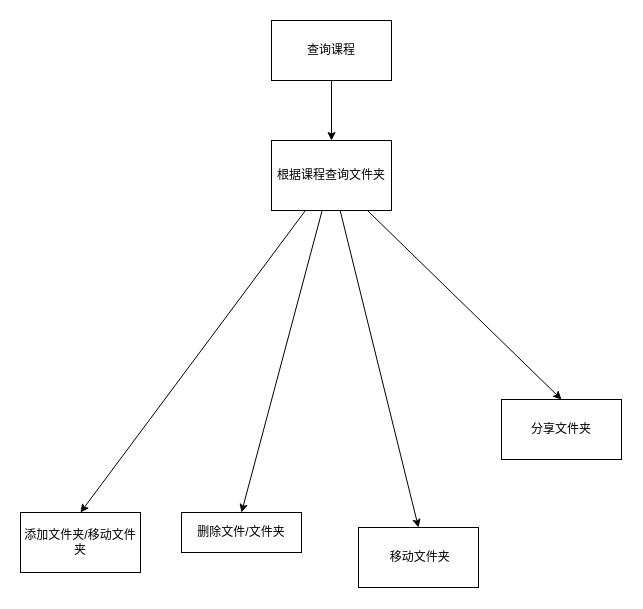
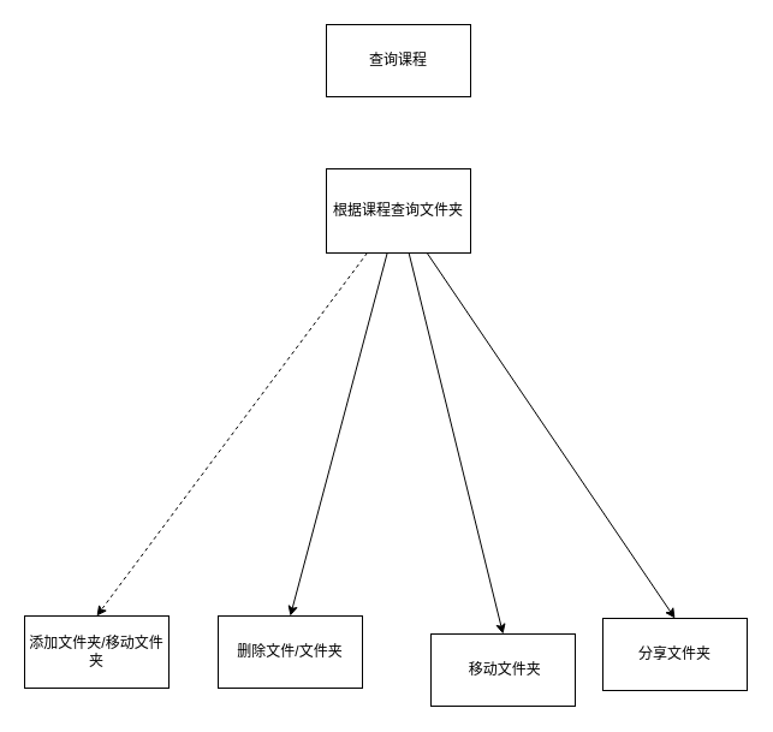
  <mxCell id="0" />
  <mxCell id="1" parent="0" />
- <mxCell id="2" value="" style="edgeStyle=none;html=1;" edge="1" parent="1" source="3" target="8"><mxGeometry relative="1" as="geometry" /></mxCell>
  <mxCell id="3" value="查询课程" style="rounded=0;whiteSpace=wrap;html=1;" vertex="1" parent="1"><mxGeometry x="271" y="20" width="120" height="60" as="geometry" /></mxCell>
- <mxCell id="4" style="edgeStyle=none;html=1;entryX=0.5;entryY=0;entryDx=0;entryDy=0;" edge="1" parent="1" source="8" target="9"><mxGeometry relative="1" as="geometry" /></mxCell>
+ <mxCell id="4" style="edgeStyle=none;html=1;entryX=0.5;entryY=0;entryDx=0;entryDy=0;dashed=1;" edge="1" parent="1" source="8" target="9"><mxGeometry relative="1" as="geometry" /></mxCell>
  <mxCell id="5" style="edgeStyle=none;html=1;entryX=0.5;entryY=0;entryDx=0;entryDy=0;" edge="1" parent="1" source="8" target="10"><mxGeometry relative="1" as="geometry" /></mxCell>
  <mxCell id="6" style="edgeStyle=none;html=1;entryX=0.5;entryY=0;entryDx=0;entryDy=0;" edge="1" parent="1" source="8" target="11"><mxGeometry relative="1" as="geometry" /></mxCell>
  <mxCell id="7" style="edgeStyle=none;html=1;entryX=0.5;entryY=0;entryDx=0;entryDy=0;" edge="1" parent="1" source="8" target="12"><mxGeometry relative="1" as="geometry" /></mxCell>
  <mxCell id="8" value="根据课程查询文件夹" style="rounded=0;whiteSpace=wrap;html=1;" vertex="1" parent="1"><mxGeometry x="271" y="140" width="120" height="70" as="geometry" /></mxCell>
  <mxCell id="9" value="添加文件夹/移动文件夹" style="rounded=0;whiteSpace=wrap;html=1;" vertex="1" parent="1"><mxGeometry x="20" y="512" width="120" height="60" as="geometry" /></mxCell>
- <mxCell id="10" value="删除文件/文件夹" style="rounded=0;whiteSpace=wrap;html=1;" vertex="1" parent="1"><mxGeometry x="181" y="512" width="120" height="40" as="geometry" /></mxCell>
+ <mxCell id="10" value="删除文件/文件夹" style="rounded=0;whiteSpace=wrap;html=1;" vertex="1" parent="1"><mxGeometry x="181" y="512" width="120" height="60" as="geometry" /></mxCell>
  <mxCell id="11" value="&amp;nbsp;移动文件夹" style="rounded=0;whiteSpace=wrap;html=1;" vertex="1" parent="1"><mxGeometry x="358" y="527" width="120" height="60" as="geometry" /></mxCell>
- <mxCell id="12" value="分享文件夹" style="rounded=0;whiteSpace=wrap;html=1;" vertex="1" parent="1"><mxGeometry x="501" y="399" width="120" height="60" as="geometry" /></mxCell>
+ <mxCell id="12" value="分享文件夹" style="rounded=0;whiteSpace=wrap;html=1;" vertex="1" parent="1"><mxGeometry x="501" y="514" width="120" height="60" as="geometry" /></mxCell>
